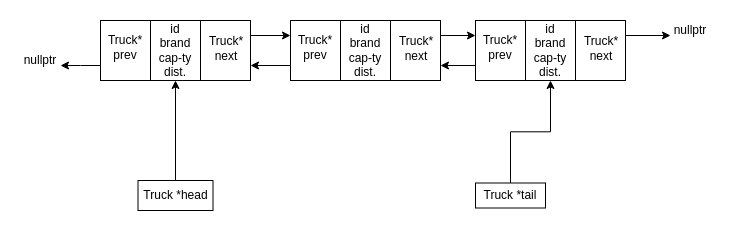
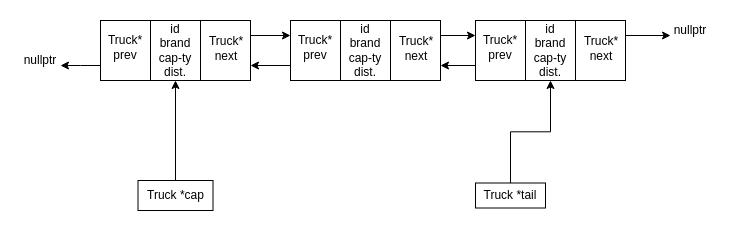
  <mxCell id="0" />
  <mxCell id="1" parent="0" />
  <mxCell id="2" style="edgeStyle=orthogonalEdgeStyle;rounded=0;orthogonalLoop=1;jettySize=auto;html=1;exitX=0;exitY=0.75;exitDx=0;exitDy=0;entryX=1;entryY=0.75;entryDx=0;entryDy=0;" edge="1" parent="1" source="4" target="14"><mxGeometry relative="1" as="geometry" /></mxCell>
  <mxCell id="3" style="edgeStyle=orthogonalEdgeStyle;rounded=0;orthogonalLoop=1;jettySize=auto;html=1;exitX=1;exitY=0.25;exitDx=0;exitDy=0;entryX=0;entryY=0.25;entryDx=0;entryDy=0;" edge="1" parent="1" source="4" target="9"><mxGeometry relative="1" as="geometry" /></mxCell>
  <mxCell id="4" value="id&lt;br&gt;brand&lt;br&gt;cap-ty&lt;br&gt;dist." style="shape=process;whiteSpace=wrap;html=1;backgroundOutline=1;size=0.333;" vertex="1" parent="1"><mxGeometry x="290" y="20" width="150" height="60" as="geometry" /></mxCell>
  <mxCell id="5" value="&lt;span&gt;Truck*&lt;/span&gt;&lt;br&gt;&lt;span&gt;prev&lt;/span&gt;" style="text;html=1;strokeColor=none;fillColor=none;align=center;verticalAlign=middle;whiteSpace=wrap;rounded=0;" vertex="1" parent="1"><mxGeometry x="295" y="32" width="40" height="30" as="geometry" /></mxCell>
  <mxCell id="6" value="&lt;span&gt;Truck*&lt;/span&gt;&lt;br&gt;next" style="text;html=1;strokeColor=none;fillColor=none;align=center;verticalAlign=middle;whiteSpace=wrap;rounded=0;" vertex="1" parent="1"><mxGeometry x="396" y="33" width="40" height="30" as="geometry" /></mxCell>
  <mxCell id="7" style="edgeStyle=orthogonalEdgeStyle;rounded=0;orthogonalLoop=1;jettySize=auto;html=1;exitX=0;exitY=0.75;exitDx=0;exitDy=0;entryX=1;entryY=0.75;entryDx=0;entryDy=0;" edge="1" parent="1" source="9" target="4"><mxGeometry relative="1" as="geometry" /></mxCell>
  <mxCell id="8" style="edgeStyle=orthogonalEdgeStyle;rounded=0;orthogonalLoop=1;jettySize=auto;html=1;exitX=1;exitY=0.25;exitDx=0;exitDy=0;" edge="1" parent="1" source="9"><mxGeometry relative="1" as="geometry"><mxPoint x="670" y="35" as="targetPoint" /></mxGeometry></mxCell>
  <mxCell id="9" value="id&lt;br&gt;brand&lt;br&gt;cap-ty&lt;br&gt;dist." style="shape=process;whiteSpace=wrap;html=1;backgroundOutline=1;size=0.333;" vertex="1" parent="1"><mxGeometry x="475" y="20" width="150" height="60" as="geometry" /></mxCell>
  <mxCell id="10" value="&lt;span&gt;Truck*&lt;/span&gt;&lt;br&gt;&lt;span&gt;prev&lt;/span&gt;" style="text;html=1;strokeColor=none;fillColor=none;align=center;verticalAlign=middle;whiteSpace=wrap;rounded=0;" vertex="1" parent="1"><mxGeometry x="480" y="32" width="40" height="30" as="geometry" /></mxCell>
  <mxCell id="11" value="&lt;span&gt;Truck*&lt;/span&gt;&lt;br&gt;next" style="text;html=1;strokeColor=none;fillColor=none;align=center;verticalAlign=middle;whiteSpace=wrap;rounded=0;" vertex="1" parent="1"><mxGeometry x="581" y="33" width="40" height="30" as="geometry" /></mxCell>
  <mxCell id="12" style="edgeStyle=orthogonalEdgeStyle;rounded=0;orthogonalLoop=1;jettySize=auto;html=1;exitX=1;exitY=0.25;exitDx=0;exitDy=0;entryX=0;entryY=0.25;entryDx=0;entryDy=0;" edge="1" parent="1" source="14" target="4"><mxGeometry relative="1" as="geometry" /></mxCell>
  <mxCell id="13" style="edgeStyle=orthogonalEdgeStyle;rounded=0;orthogonalLoop=1;jettySize=auto;html=1;exitX=0;exitY=0.75;exitDx=0;exitDy=0;" edge="1" parent="1" source="14"><mxGeometry relative="1" as="geometry"><mxPoint x="60" y="65.049" as="targetPoint" /></mxGeometry></mxCell>
  <mxCell id="14" value="id&lt;br&gt;brand&lt;br&gt;cap-ty&lt;br&gt;dist." style="shape=process;whiteSpace=wrap;html=1;backgroundOutline=1;size=0.333;" vertex="1" parent="1"><mxGeometry x="100" y="20" width="150" height="60" as="geometry" /></mxCell>
  <mxCell id="15" value="&lt;span&gt;Truck*&lt;/span&gt;&lt;br&gt;&lt;span&gt;prev&lt;/span&gt;" style="text;html=1;strokeColor=none;fillColor=none;align=center;verticalAlign=middle;whiteSpace=wrap;rounded=0;" vertex="1" parent="1"><mxGeometry x="105" y="32" width="40" height="30" as="geometry" /></mxCell>
  <mxCell id="16" value="&lt;span&gt;Truck*&lt;/span&gt;&lt;br&gt;next" style="text;html=1;strokeColor=none;fillColor=none;align=center;verticalAlign=middle;whiteSpace=wrap;rounded=0;" vertex="1" parent="1"><mxGeometry x="206" y="33" width="40" height="30" as="geometry" /></mxCell>
  <mxCell id="17" value="nullptr" style="text;html=1;strokeColor=none;fillColor=none;align=center;verticalAlign=middle;whiteSpace=wrap;rounded=0;" vertex="1" parent="1"><mxGeometry x="20" y="50" width="40" height="20" as="geometry" /></mxCell>
  <mxCell id="18" value="nullptr" style="text;html=1;strokeColor=none;fillColor=none;align=center;verticalAlign=middle;whiteSpace=wrap;rounded=0;" vertex="1" parent="1"><mxGeometry x="670" y="20" width="40" height="20" as="geometry" /></mxCell>
  <mxCell id="19" style="edgeStyle=orthogonalEdgeStyle;rounded=0;orthogonalLoop=1;jettySize=auto;html=1;entryX=0.5;entryY=1;entryDx=0;entryDy=0;" edge="1" parent="1" source="20" target="14"><mxGeometry relative="1" as="geometry" /></mxCell>
- <mxCell id="20" value="Truck *head" style="rounded=0;whiteSpace=wrap;html=1;" vertex="1" parent="1"><mxGeometry x="137.5" y="180" width="75" height="30" as="geometry" /></mxCell>
+ <mxCell id="20" value="Truck *cap" style="rounded=0;whiteSpace=wrap;html=1;" vertex="1" parent="1"><mxGeometry x="137.5" y="180" width="75" height="30" as="geometry" /></mxCell>
  <mxCell id="21" style="edgeStyle=orthogonalEdgeStyle;rounded=0;orthogonalLoop=1;jettySize=auto;html=1;entryX=0.5;entryY=1;entryDx=0;entryDy=0;" edge="1" parent="1" source="22" target="9"><mxGeometry relative="1" as="geometry" /></mxCell>
  <mxCell id="22" value="Truck *tail" style="rounded=0;whiteSpace=wrap;html=1;" vertex="1" parent="1"><mxGeometry x="475" y="182.5" width="70" height="25" as="geometry" /></mxCell>
